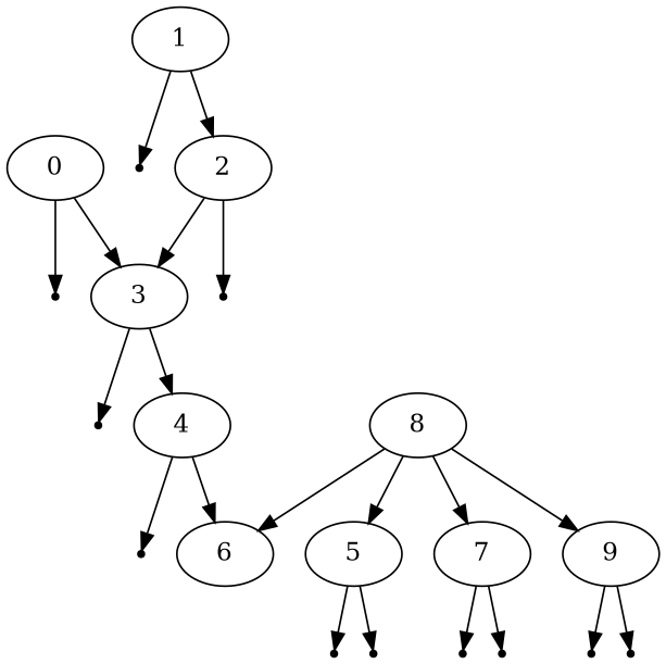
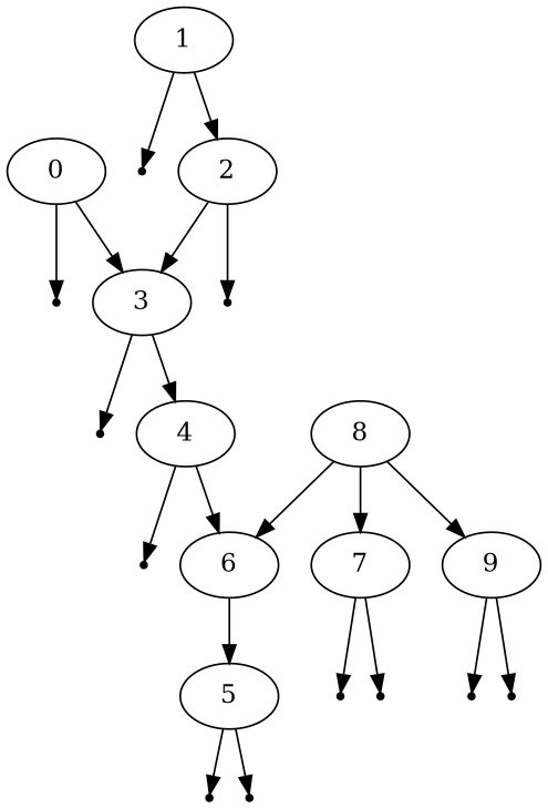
  digraph {
    node [shape=point]
    0 [shape=""]
    null_0_left
    3 [shape=""]
    1 [shape=""]
    null_1_left
    2 [shape=""]
    null_2_left
    null_3_left
    4 [shape=""]
    null_4_left
    6 [shape=""]
    5 [shape=""]
    null_5_left
    null_5_right
    8 [shape=""]
    7 [shape=""]
    9 [shape=""]
    null_7_left
    null_7_right
    null_9_left
    null_9_right
    0 -> null_0_left
    0 -> 3
    3 -> null_3_left
    3 -> 4
    1 -> null_1_left
    1 -> 2
    2 -> 3
    2 -> null_2_left
    4 -> null_4_left
    4 -> 6
-   8 -> 5
+   6 -> 5
    5 -> null_5_left
    5 -> null_5_right
    8 -> 6
    8 -> 7
    8 -> 9
    7 -> null_7_left
    7 -> null_7_right
    9 -> null_9_left
    9 -> null_9_right
  }
